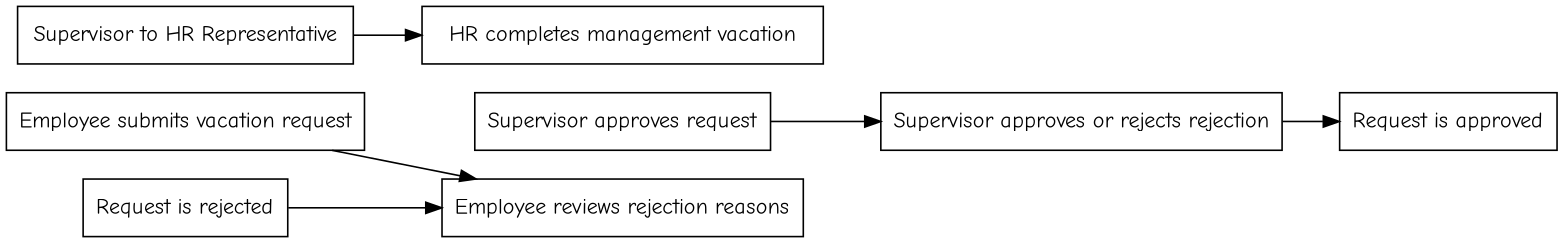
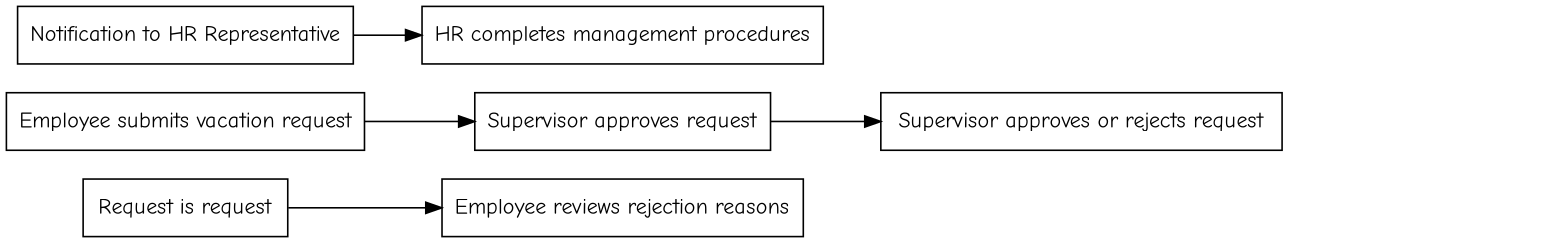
  digraph {
    fontname="Comic Neue"
    rankdir=LR
    node [fontname="Comic Neue" shape=box]
    edge [fontname="Comic Neue"]
    n1 [label="Supervisor approves request"]
    "Employee submits vacation request"
-   "Supervisor approves or rejects request" [label="Supervisor approves or rejects rejection"]
-   "Request is approved"
-   "Request is rejected"
+   "Supervisor approves or rejects request"
+   "Request is rejected" [label="Request is request"]
    "Employee reviews rejection reasons"
-   "Notification to HR Representative" [label="Supervisor to HR Representative"]
-   "HR completes management procedures" [label="HR completes management vacation"]
+   "Notification to HR Representative"
+   "HR completes management procedures"
    n1 -> "Supervisor approves or rejects request"
-   "Employee submits vacation request" -> "Employee reviews rejection reasons"
-   "Supervisor approves or rejects request" -> "Request is approved"
+   "Employee submits vacation request" -> n1
    "Request is rejected" -> "Employee reviews rejection reasons"
    "Notification to HR Representative" -> "HR completes management procedures"
  }
